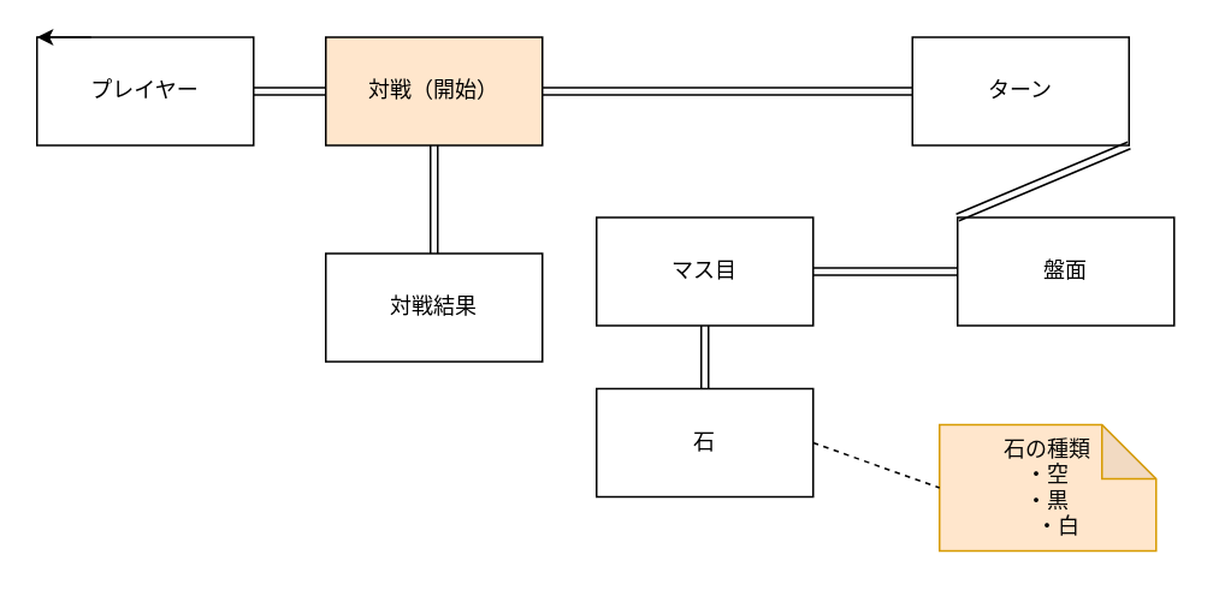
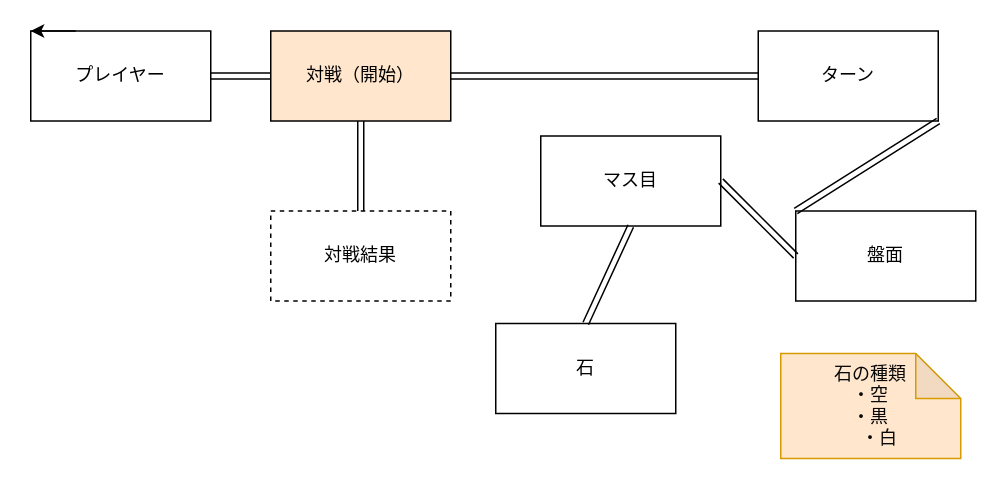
  <mxCell id="0" />
  <mxCell id="1" parent="0" />
  <mxCell id="2" value="対戦（開始）" style="rounded=0;whiteSpace=wrap;html=1;fillColor=#ffe6cc;" vertex="1" parent="1"><mxGeometry x="180" y="20" width="120" height="60" as="geometry" /></mxCell>
- <mxCell id="3" value="盤面" style="rounded=0;whiteSpace=wrap;html=1;" vertex="1" parent="1"><mxGeometry x="530" y="120" width="120" height="60" as="geometry" /></mxCell>
+ <mxCell id="3" value="盤面" style="rounded=0;whiteSpace=wrap;html=1;" vertex="1" parent="1"><mxGeometry x="530" y="140" width="120" height="60" as="geometry" /></mxCell>
  <mxCell id="4" value="プレイヤー" style="rounded=0;whiteSpace=wrap;html=1;" vertex="1" parent="1"><mxGeometry x="20" y="20" width="120" height="60" as="geometry" /></mxCell>
  <mxCell id="5" style="edgeStyle=none;html=1;exitX=0.25;exitY=0;exitDx=0;exitDy=0;entryX=0;entryY=0;entryDx=0;entryDy=0;" edge="1" parent="1" source="4" target="4"><mxGeometry relative="1" as="geometry" /></mxCell>
  <mxCell id="6" value="" style="shape=link;html=1;fontColor=#080808;exitX=1;exitY=0.5;exitDx=0;exitDy=0;entryX=0;entryY=0.5;entryDx=0;entryDy=0;" edge="1" parent="1" source="4" target="2"><mxGeometry width="100" relative="1" as="geometry"><mxPoint x="50" y="-60" as="sourcePoint" /><mxPoint x="150" y="-60" as="targetPoint" /></mxGeometry></mxCell>
  <mxCell id="7" value="" style="shape=link;html=1;fontColor=#080808;exitX=0.5;exitY=0;exitDx=0;exitDy=0;entryX=0.5;entryY=1;entryDx=0;entryDy=0;" edge="1" parent="1" source="8" target="2"><mxGeometry width="100" relative="1" as="geometry"><mxPoint x="180" y="120" as="sourcePoint" /><mxPoint x="220" y="120" as="targetPoint" /></mxGeometry></mxCell>
- <mxCell id="8" value="対戦結果" style="rounded=0;whiteSpace=wrap;html=1;" vertex="1" parent="1"><mxGeometry x="180" y="140" width="120" height="60" as="geometry" /></mxCell>
+ <mxCell id="8" value="対戦結果" style="rounded=0;whiteSpace=wrap;html=1;dashed=1;" vertex="1" parent="1"><mxGeometry x="180" y="140" width="120" height="60" as="geometry" /></mxCell>
  <mxCell id="9" value="ターン" style="rounded=0;whiteSpace=wrap;html=1;" vertex="1" parent="1"><mxGeometry x="505" y="20" width="120" height="60" as="geometry" /></mxCell>
  <mxCell id="10" value="" style="shape=link;html=1;fontColor=#080808;exitX=1;exitY=0.5;exitDx=0;exitDy=0;entryX=0;entryY=0.5;entryDx=0;entryDy=0;" edge="1" parent="1" source="2" target="9"><mxGeometry width="100" relative="1" as="geometry"><mxPoint x="250" y="150" as="sourcePoint" /><mxPoint x="380" y="40" as="targetPoint" /></mxGeometry></mxCell>
  <mxCell id="11" value="" style="shape=link;html=1;fontColor=#080808;exitX=1;exitY=1;exitDx=0;exitDy=0;entryX=0;entryY=0;entryDx=0;entryDy=0;" edge="1" parent="1" source="9" target="3"><mxGeometry width="100" relative="1" as="geometry"><mxPoint x="310" y="60" as="sourcePoint" /><mxPoint x="530" y="110" as="targetPoint" /></mxGeometry></mxCell>
- <mxCell id="12" value="マス目" style="rounded=0;whiteSpace=wrap;html=1;" vertex="1" parent="1"><mxGeometry x="330" y="120" width="120" height="60" as="geometry" /></mxCell>
+ <mxCell id="12" value="マス目" style="rounded=0;whiteSpace=wrap;html=1;" vertex="1" parent="1"><mxGeometry x="360" y="90" width="120" height="60" as="geometry" /></mxCell>
  <mxCell id="13" value="" style="shape=link;html=1;fontColor=#080808;exitX=0;exitY=0.5;exitDx=0;exitDy=0;entryX=1;entryY=0.5;entryDx=0;entryDy=0;" edge="1" parent="1" source="3" target="12"><mxGeometry width="100" relative="1" as="geometry"><mxPoint x="500" y="90" as="sourcePoint" /><mxPoint x="540" y="130" as="targetPoint" /></mxGeometry></mxCell>
  <mxCell id="14" value="石" style="rounded=0;whiteSpace=wrap;html=1;" vertex="1" parent="1"><mxGeometry x="330" y="215" width="120" height="60" as="geometry" /></mxCell>
  <mxCell id="15" value="" style="shape=link;html=1;fontColor=#080808;exitX=0.5;exitY=1;exitDx=0;exitDy=0;entryX=0.5;entryY=0;entryDx=0;entryDy=0;" edge="1" parent="1" source="12" target="14"><mxGeometry width="100" relative="1" as="geometry"><mxPoint x="540" y="160" as="sourcePoint" /><mxPoint x="460" y="160" as="targetPoint" /></mxGeometry></mxCell>
  <mxCell id="16" value="&lt;font color=&quot;#080808&quot;&gt;石の種類&lt;br&gt;・空&lt;br&gt;・黒&lt;br&gt;　・白&lt;br&gt;&lt;/font&gt;" style="shape=note;whiteSpace=wrap;html=1;backgroundOutline=1;darkOpacity=0.05;fillColor=#ffe6cc;strokeColor=#d79b00;" vertex="1" parent="1"><mxGeometry x="520" y="235" width="120" height="70" as="geometry" /></mxCell>
- <mxCell id="17" value="" style="endArrow=none;dashed=1;html=1;fontColor=#080808;entryX=0;entryY=0.5;entryDx=0;entryDy=0;entryPerimeter=0;exitX=1;exitY=0.5;exitDx=0;exitDy=0;" edge="1" parent="1" source="14" target="16"><mxGeometry width="50" height="50" relative="1" as="geometry"><mxPoint x="450" y="80" as="sourcePoint" /><mxPoint x="500" y="30" as="targetPoint" /></mxGeometry></mxCell>
